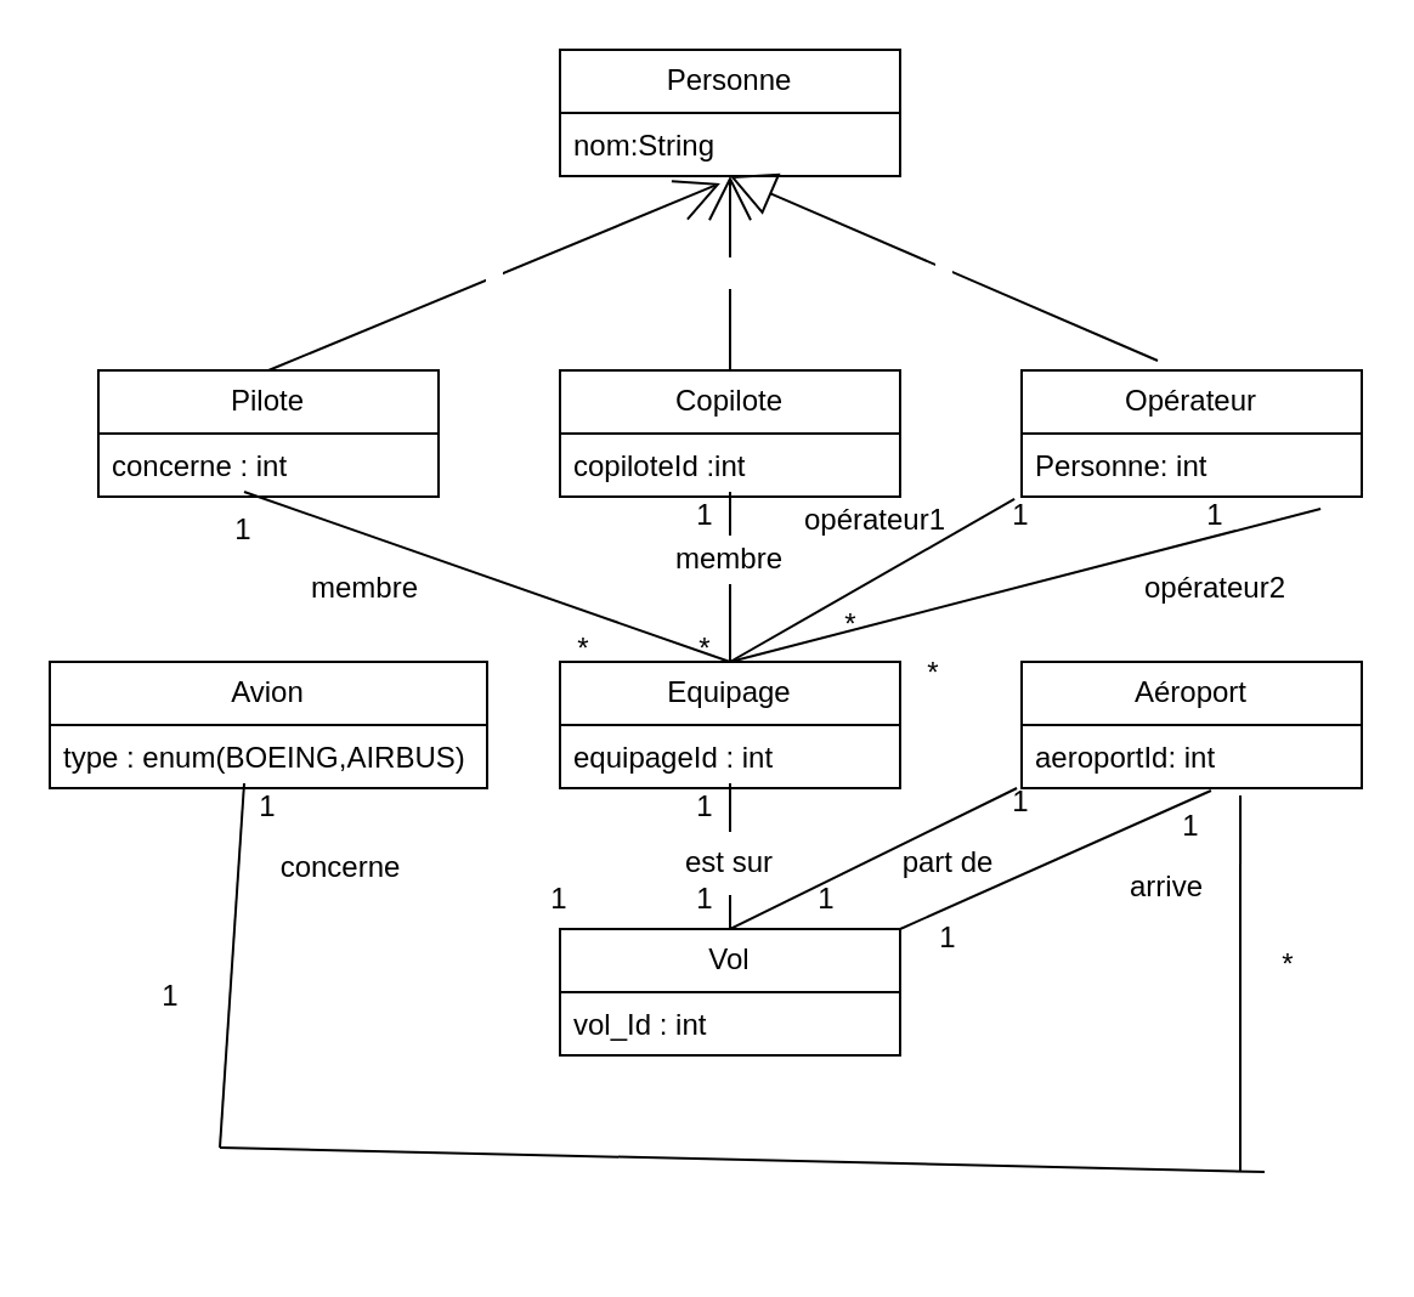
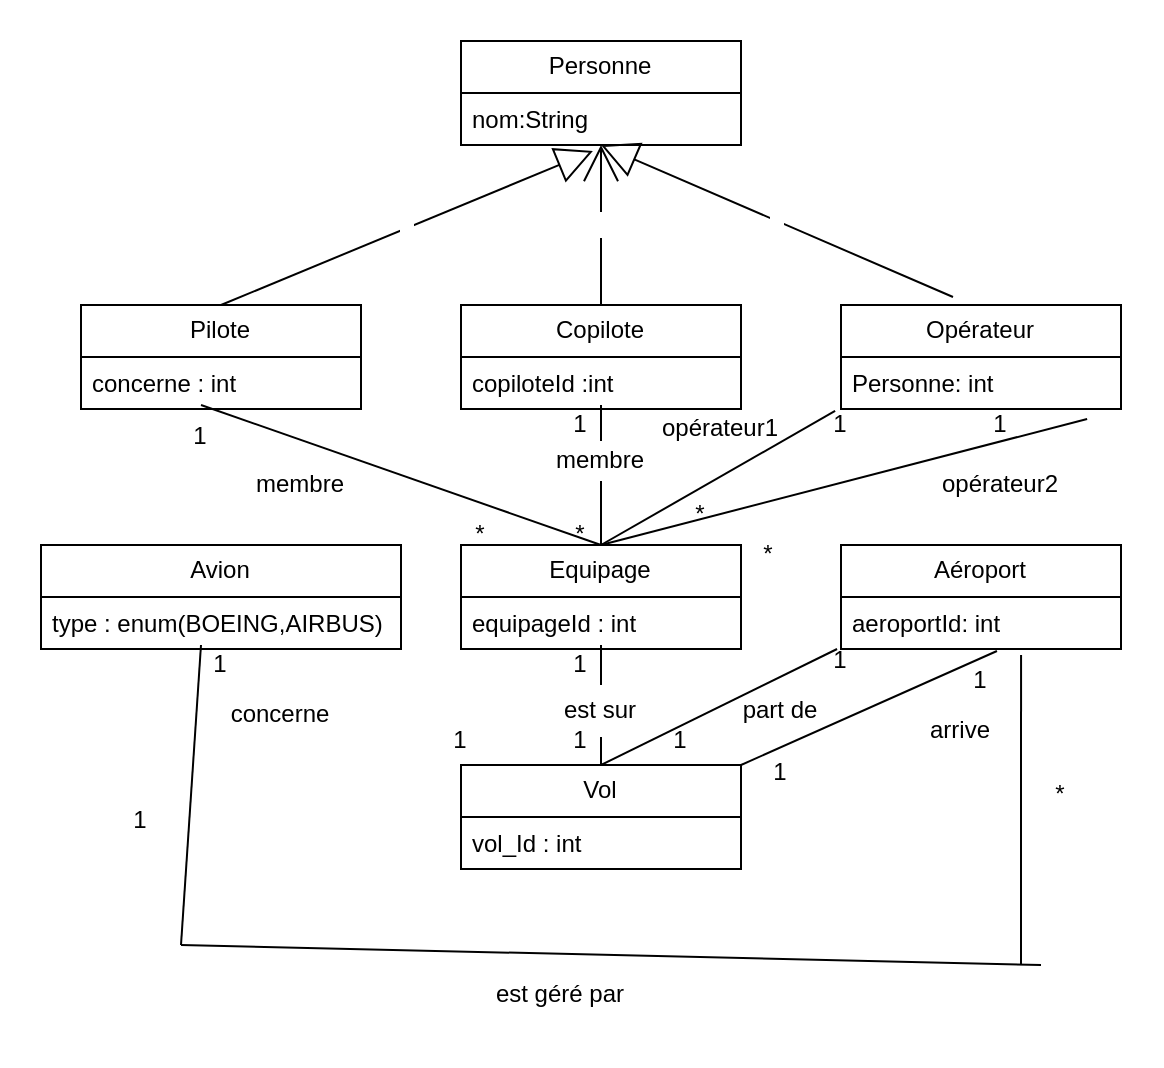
  <mxCell id="0" />
  <mxCell id="1" parent="0" />
  <mxCell id="2" value="Personne" style="swimlane;fontStyle=0;childLayout=stackLayout;horizontal=1;startSize=26;fillColor=none;horizontalStack=0;resizeParent=1;resizeParentMax=0;resizeLast=0;collapsible=1;marginBottom=0;whiteSpace=wrap;html=1;" vertex="1" parent="1"><mxGeometry x="230" y="20" width="140" height="52" as="geometry" /></mxCell>
  <mxCell id="3" value="nom:String" style="text;strokeColor=none;fillColor=none;align=left;verticalAlign=top;spacingLeft=4;spacingRight=4;overflow=hidden;rotatable=0;points=[[0,0.5],[1,0.5]];portConstraint=eastwest;whiteSpace=wrap;html=1;" vertex="1" parent="2"><mxGeometry y="26" width="140" height="26" as="geometry" /></mxCell>
  <mxCell id="4" value="Pilote" style="swimlane;fontStyle=0;childLayout=stackLayout;horizontal=1;startSize=26;fillColor=none;horizontalStack=0;resizeParent=1;resizeParentMax=0;resizeLast=0;collapsible=1;marginBottom=0;whiteSpace=wrap;html=1;" vertex="1" parent="1"><mxGeometry x="40" y="152" width="140" height="52" as="geometry" /></mxCell>
  <mxCell id="5" value="concerne : int" style="text;strokeColor=none;fillColor=none;align=left;verticalAlign=top;spacingLeft=4;spacingRight=4;overflow=hidden;rotatable=0;points=[[0,0.5],[1,0.5]];portConstraint=eastwest;whiteSpace=wrap;html=1;" vertex="1" parent="4"><mxGeometry y="26" width="140" height="26" as="geometry" /></mxCell>
  <mxCell id="6" value="Copilote" style="swimlane;fontStyle=0;childLayout=stackLayout;horizontal=1;startSize=26;fillColor=none;horizontalStack=0;resizeParent=1;resizeParentMax=0;resizeLast=0;collapsible=1;marginBottom=0;whiteSpace=wrap;html=1;" vertex="1" parent="1"><mxGeometry x="230" y="152" width="140" height="52" as="geometry" /></mxCell>
  <mxCell id="7" value="copiloteId :int" style="text;strokeColor=none;fillColor=none;align=left;verticalAlign=top;spacingLeft=4;spacingRight=4;overflow=hidden;rotatable=0;points=[[0,0.5],[1,0.5]];portConstraint=eastwest;whiteSpace=wrap;html=1;" vertex="1" parent="6"><mxGeometry y="26" width="140" height="26" as="geometry" /></mxCell>
  <mxCell id="8" value="Opérateur" style="swimlane;fontStyle=0;childLayout=stackLayout;horizontal=1;startSize=26;fillColor=none;horizontalStack=0;resizeParent=1;resizeParentMax=0;resizeLast=0;collapsible=1;marginBottom=0;whiteSpace=wrap;html=1;" vertex="1" parent="1"><mxGeometry x="420" y="152" width="140" height="52" as="geometry" /></mxCell>
  <mxCell id="9" value="Personne: int" style="text;strokeColor=none;fillColor=none;align=left;verticalAlign=top;spacingLeft=4;spacingRight=4;overflow=hidden;rotatable=0;points=[[0,0.5],[1,0.5]];portConstraint=eastwest;whiteSpace=wrap;html=1;" vertex="1" parent="8"><mxGeometry y="26" width="140" height="26" as="geometry" /></mxCell>
  <mxCell id="10" value="Equipage" style="swimlane;fontStyle=0;childLayout=stackLayout;horizontal=1;startSize=26;fillColor=none;horizontalStack=0;resizeParent=1;resizeParentMax=0;resizeLast=0;collapsible=1;marginBottom=0;whiteSpace=wrap;html=1;" vertex="1" parent="1"><mxGeometry x="230" y="272" width="140" height="52" as="geometry" /></mxCell>
  <mxCell id="11" value="equipageId : int " style="text;strokeColor=none;fillColor=none;align=left;verticalAlign=top;spacingLeft=4;spacingRight=4;overflow=hidden;rotatable=0;points=[[0,0.5],[1,0.5]];portConstraint=eastwest;whiteSpace=wrap;html=1;" vertex="1" parent="10"><mxGeometry y="26" width="140" height="26" as="geometry" /></mxCell>
  <mxCell id="12" value="Avion" style="swimlane;fontStyle=0;childLayout=stackLayout;horizontal=1;startSize=26;fillColor=none;horizontalStack=0;resizeParent=1;resizeParentMax=0;resizeLast=0;collapsible=1;marginBottom=0;whiteSpace=wrap;html=1;" vertex="1" parent="1"><mxGeometry x="20" y="272" width="180" height="52" as="geometry" /></mxCell>
  <mxCell id="13" value="&lt;div&gt;type : enum(BOEING,AIRBUS)&lt;/div&gt;&lt;div&gt;&lt;br&gt;&lt;/div&gt;" style="text;strokeColor=none;fillColor=none;align=left;verticalAlign=top;spacingLeft=4;spacingRight=4;overflow=hidden;rotatable=0;points=[[0,0.5],[1,0.5]];portConstraint=eastwest;whiteSpace=wrap;html=1;" vertex="1" parent="12"><mxGeometry y="26" width="180" height="26" as="geometry" /></mxCell>
  <mxCell id="14" value="Aéroport" style="swimlane;fontStyle=0;childLayout=stackLayout;horizontal=1;startSize=26;fillColor=none;horizontalStack=0;resizeParent=1;resizeParentMax=0;resizeLast=0;collapsible=1;marginBottom=0;whiteSpace=wrap;html=1;" vertex="1" parent="1"><mxGeometry x="420" y="272" width="140" height="52" as="geometry" /></mxCell>
  <mxCell id="15" value="aeroportId: int" style="text;strokeColor=none;fillColor=none;align=left;verticalAlign=top;spacingLeft=4;spacingRight=4;overflow=hidden;rotatable=0;points=[[0,0.5],[1,0.5]];portConstraint=eastwest;whiteSpace=wrap;html=1;" vertex="1" parent="14"><mxGeometry y="26" width="140" height="26" as="geometry" /></mxCell>
  <mxCell id="16" value="Vol" style="swimlane;fontStyle=0;childLayout=stackLayout;horizontal=1;startSize=26;fillColor=none;horizontalStack=0;resizeParent=1;resizeParentMax=0;resizeLast=0;collapsible=1;marginBottom=0;whiteSpace=wrap;html=1;" vertex="1" parent="1"><mxGeometry x="230" y="382" width="140" height="52" as="geometry" /></mxCell>
  <mxCell id="17" value="vol_Id : int " style="text;strokeColor=none;fillColor=none;align=left;verticalAlign=top;spacingLeft=4;spacingRight=4;overflow=hidden;rotatable=0;points=[[0,0.5],[1,0.5]];portConstraint=eastwest;whiteSpace=wrap;html=1;" vertex="1" parent="16"><mxGeometry y="26" width="140" height="26" as="geometry" /></mxCell>
  <mxCell id="18" value="" style="endArrow=none;html=1;rounded=0;exitX=0.5;exitY=0;exitDx=0;exitDy=0;entryX=-0.014;entryY=1;entryDx=0;entryDy=0;entryPerimeter=0;" edge="1" parent="1" source="16" target="15"><mxGeometry width="50" height="50" relative="1" as="geometry"><mxPoint x="450" y="372" as="sourcePoint" /><mxPoint x="500" y="322" as="targetPoint" /></mxGeometry></mxCell>
  <mxCell id="19" value="" style="endArrow=none;html=1;rounded=0;" edge="1" parent="1" source="34"><mxGeometry width="50" height="50" relative="1" as="geometry"><mxPoint x="300" y="382" as="sourcePoint" /><mxPoint x="300" y="322" as="targetPoint" /></mxGeometry></mxCell>
  <mxCell id="20" value="" style="endArrow=none;html=1;rounded=0;exitX=0.5;exitY=0;exitDx=0;exitDy=0;entryX=-0.021;entryY=1.038;entryDx=0;entryDy=0;entryPerimeter=0;" edge="1" parent="1" source="10" target="9"><mxGeometry width="50" height="50" relative="1" as="geometry"><mxPoint x="440" y="252" as="sourcePoint" /><mxPoint x="490" y="202" as="targetPoint" /></mxGeometry></mxCell>
  <mxCell id="21" value="" style="endArrow=none;html=1;rounded=0;exitX=0.5;exitY=0;exitDx=0;exitDy=0;" edge="1" parent="1" source="29"><mxGeometry width="50" height="50" relative="1" as="geometry"><mxPoint x="250" y="252" as="sourcePoint" /><mxPoint x="300" y="202" as="targetPoint" /></mxGeometry></mxCell>
  <mxCell id="22" value="" style="endArrow=none;html=1;rounded=0;exitX=0.5;exitY=0;exitDx=0;exitDy=0;" edge="1" parent="1" source="10"><mxGeometry width="50" height="50" relative="1" as="geometry"><mxPoint x="50" y="252" as="sourcePoint" /><mxPoint x="100" y="202" as="targetPoint" /></mxGeometry></mxCell>
- <mxCell id="23" value="&amp;nbsp;&amp;nbsp; " style="endArrow=open;endSize=16;endFill=0;html=1;rounded=0;exitX=0.5;exitY=0;exitDx=0;exitDy=0;entryX=0.471;entryY=1.115;entryDx=0;entryDy=0;entryPerimeter=0;" edge="1" parent="1" source="4" target="3"><mxGeometry width="160" relative="1" as="geometry"><mxPoint x="140" y="82" as="sourcePoint" /><mxPoint x="300" y="82" as="targetPoint" /></mxGeometry></mxCell>
+ <mxCell id="23" value="&amp;nbsp;&amp;nbsp; " style="endArrow=block;endSize=16;endFill=0;html=1;rounded=0;exitX=0.5;exitY=0;exitDx=0;exitDy=0;entryX=0.471;entryY=1.115;entryDx=0;entryDy=0;entryPerimeter=0;" edge="1" parent="1" source="4" target="3"><mxGeometry width="160" relative="1" as="geometry"><mxPoint x="140" y="82" as="sourcePoint" /><mxPoint x="300" y="82" as="targetPoint" /></mxGeometry></mxCell>
  <mxCell id="24" value="&amp;nbsp;&amp;nbsp; " style="endArrow=block;endSize=16;endFill=0;html=1;rounded=0;entryX=0.5;entryY=1;entryDx=0;entryDy=0;exitX=0.4;exitY=-0.077;exitDx=0;exitDy=0;exitPerimeter=0;" edge="1" parent="1" source="8" target="2"><mxGeometry width="160" relative="1" as="geometry"><mxPoint x="160" y="112" as="sourcePoint" /><mxPoint x="320" y="112" as="targetPoint" /></mxGeometry></mxCell>
  <mxCell id="25" value="&amp;nbsp;&amp;nbsp; " style="endArrow=open;endSize=16;endFill=0;html=1;rounded=0;entryX=0.5;entryY=1;entryDx=0;entryDy=0;exitX=0.5;exitY=0;exitDx=0;exitDy=0;" edge="1" parent="1" source="6" target="2"><mxGeometry width="160" relative="1" as="geometry"><mxPoint x="140" y="92" as="sourcePoint" /><mxPoint x="300" y="92" as="targetPoint" /></mxGeometry></mxCell>
  <mxCell id="26" value="membre" style="text;html=1;strokeColor=none;fillColor=none;align=center;verticalAlign=middle;whiteSpace=wrap;rounded=0;" vertex="1" parent="1"><mxGeometry x="120" y="232" width="60" height="20" as="geometry" /></mxCell>
  <mxCell id="27" value="opérateur1" style="text;html=1;strokeColor=none;fillColor=none;align=center;verticalAlign=middle;whiteSpace=wrap;rounded=0;" vertex="1" parent="1"><mxGeometry x="330" y="204" width="60" height="20" as="geometry" /></mxCell>
  <mxCell id="28" value="" style="endArrow=none;html=1;rounded=0;exitX=0.5;exitY=0;exitDx=0;exitDy=0;" edge="1" parent="1" source="10" target="29"><mxGeometry width="50" height="50" relative="1" as="geometry"><mxPoint x="300" y="272" as="sourcePoint" /><mxPoint x="300" y="202" as="targetPoint" /></mxGeometry></mxCell>
  <mxCell id="29" value="membre" style="text;html=1;strokeColor=none;fillColor=none;align=center;verticalAlign=middle;whiteSpace=wrap;rounded=0;" vertex="1" parent="1"><mxGeometry x="270" y="220" width="60" height="20" as="geometry" /></mxCell>
  <mxCell id="30" value="" style="endArrow=none;html=1;rounded=0;exitX=1;exitY=0;exitDx=0;exitDy=0;entryX=0.557;entryY=1.038;entryDx=0;entryDy=0;entryPerimeter=0;" edge="1" parent="1" source="16" target="15"><mxGeometry width="50" height="50" relative="1" as="geometry"><mxPoint x="510" y="372" as="sourcePoint" /><mxPoint x="560" y="322" as="targetPoint" /></mxGeometry></mxCell>
  <mxCell id="31" value="part de" style="text;html=1;strokeColor=none;fillColor=none;align=center;verticalAlign=middle;whiteSpace=wrap;rounded=0;" vertex="1" parent="1"><mxGeometry x="370" y="342" width="40" height="26" as="geometry" /></mxCell>
  <mxCell id="32" value="arrive" style="text;html=1;strokeColor=none;fillColor=none;align=center;verticalAlign=middle;whiteSpace=wrap;rounded=0;" vertex="1" parent="1"><mxGeometry x="460" y="352" width="40" height="26" as="geometry" /></mxCell>
  <mxCell id="33" value="" style="endArrow=none;html=1;rounded=0;" edge="1" parent="1" target="34"><mxGeometry width="50" height="50" relative="1" as="geometry"><mxPoint x="300" y="382" as="sourcePoint" /><mxPoint x="300" y="322" as="targetPoint" /></mxGeometry></mxCell>
  <mxCell id="34" value="est sur" style="text;html=1;strokeColor=none;fillColor=none;align=center;verticalAlign=middle;whiteSpace=wrap;rounded=0;" vertex="1" parent="1"><mxGeometry x="280" y="342" width="40" height="26" as="geometry" /></mxCell>
  <mxCell id="35" value="concerne" style="text;html=1;strokeColor=none;fillColor=none;align=center;verticalAlign=middle;whiteSpace=wrap;rounded=0;" vertex="1" parent="1"><mxGeometry x="110" y="342" width="60" height="30" as="geometry" /></mxCell>
  <mxCell id="36" value="opérateur2" style="text;html=1;strokeColor=none;fillColor=none;align=center;verticalAlign=middle;whiteSpace=wrap;rounded=0;" vertex="1" parent="1"><mxGeometry x="470" y="232" width="60" height="20" as="geometry" /></mxCell>
  <mxCell id="37" value="" style="endArrow=none;html=1;rounded=0;entryX=0.879;entryY=1.192;entryDx=0;entryDy=0;entryPerimeter=0;" edge="1" parent="1" target="9"><mxGeometry width="50" height="50" relative="1" as="geometry"><mxPoint x="300" y="272" as="sourcePoint" /><mxPoint x="427" y="215" as="targetPoint" /></mxGeometry></mxCell>
  <mxCell id="38" value="&lt;div&gt;1&lt;/div&gt;&lt;div&gt;&lt;br&gt;&lt;/div&gt;" style="text;html=1;strokeColor=none;fillColor=none;align=center;verticalAlign=middle;whiteSpace=wrap;rounded=0;" vertex="1" parent="1"><mxGeometry x="60" y="402" width="20" height="30" as="geometry" /></mxCell>
  <mxCell id="39" value="&lt;div&gt;1&lt;/div&gt;&lt;div&gt;&lt;br&gt;&lt;/div&gt;" style="text;html=1;strokeColor=none;fillColor=none;align=center;verticalAlign=middle;whiteSpace=wrap;rounded=0;" vertex="1" parent="1"><mxGeometry x="490" y="204" width="20" height="30" as="geometry" /></mxCell>
  <mxCell id="40" value="*" style="text;html=1;strokeColor=none;fillColor=none;align=center;verticalAlign=middle;whiteSpace=wrap;rounded=0;" vertex="1" parent="1"><mxGeometry x="374" y="262" width="20" height="30" as="geometry" /></mxCell>
  <mxCell id="41" value="&lt;div&gt;1&lt;/div&gt;&lt;div&gt;&lt;br&gt;&lt;/div&gt;" style="text;html=1;strokeColor=none;fillColor=none;align=center;verticalAlign=middle;whiteSpace=wrap;rounded=0;" vertex="1" parent="1"><mxGeometry x="410" y="204" width="20" height="30" as="geometry" /></mxCell>
  <mxCell id="42" value="*" style="text;html=1;strokeColor=none;fillColor=none;align=center;verticalAlign=middle;whiteSpace=wrap;rounded=0;" vertex="1" parent="1"><mxGeometry x="340" y="242" width="20" height="30" as="geometry" /></mxCell>
  <mxCell id="43" value="*" style="text;html=1;strokeColor=none;fillColor=none;align=center;verticalAlign=middle;whiteSpace=wrap;rounded=0;" vertex="1" parent="1"><mxGeometry x="280" y="252" width="20" height="30" as="geometry" /></mxCell>
  <mxCell id="44" value="&lt;div&gt;1&lt;/div&gt;&lt;div&gt;&lt;br&gt;&lt;/div&gt;" style="text;html=1;strokeColor=none;fillColor=none;align=center;verticalAlign=middle;whiteSpace=wrap;rounded=0;" vertex="1" parent="1"><mxGeometry x="280" y="204" width="20" height="30" as="geometry" /></mxCell>
  <mxCell id="45" value="&lt;div&gt;1&lt;/div&gt;&lt;div&gt;&lt;br&gt;&lt;/div&gt;" style="text;html=1;strokeColor=none;fillColor=none;align=center;verticalAlign=middle;whiteSpace=wrap;rounded=0;" vertex="1" parent="1"><mxGeometry x="90" y="210" width="20" height="30" as="geometry" /></mxCell>
  <mxCell id="46" value="*" style="text;html=1;strokeColor=none;fillColor=none;align=center;verticalAlign=middle;whiteSpace=wrap;rounded=0;" vertex="1" parent="1"><mxGeometry x="230" y="252" width="20" height="30" as="geometry" /></mxCell>
  <mxCell id="47" value="&lt;div&gt;1&lt;/div&gt;&lt;div&gt;&lt;br&gt;&lt;/div&gt;" style="text;html=1;strokeColor=none;fillColor=none;align=center;verticalAlign=middle;whiteSpace=wrap;rounded=0;" vertex="1" parent="1"><mxGeometry x="380" y="378" width="20" height="30" as="geometry" /></mxCell>
  <mxCell id="48" value="&lt;div&gt;1&lt;/div&gt;&lt;div&gt;&lt;br&gt;&lt;/div&gt;" style="text;html=1;strokeColor=none;fillColor=none;align=center;verticalAlign=middle;whiteSpace=wrap;rounded=0;" vertex="1" parent="1"><mxGeometry x="410" y="322" width="20" height="30" as="geometry" /></mxCell>
  <mxCell id="49" value="&lt;div&gt;1&lt;/div&gt;&lt;div&gt;&lt;br&gt;&lt;/div&gt;" style="text;html=1;strokeColor=none;fillColor=none;align=center;verticalAlign=middle;whiteSpace=wrap;rounded=0;" vertex="1" parent="1"><mxGeometry x="480" y="332" width="20" height="30" as="geometry" /></mxCell>
  <mxCell id="50" value="&lt;div&gt;1&lt;/div&gt;&lt;div&gt;&lt;br&gt;&lt;/div&gt;" style="text;html=1;strokeColor=none;fillColor=none;align=center;verticalAlign=middle;whiteSpace=wrap;rounded=0;" vertex="1" parent="1"><mxGeometry x="330" y="362" width="20" height="30" as="geometry" /></mxCell>
  <mxCell id="51" value="&lt;div&gt;1&lt;/div&gt;&lt;div&gt;&lt;br&gt;&lt;/div&gt;" style="text;html=1;strokeColor=none;fillColor=none;align=center;verticalAlign=middle;whiteSpace=wrap;rounded=0;" vertex="1" parent="1"><mxGeometry x="280" y="362" width="20" height="30" as="geometry" /></mxCell>
  <mxCell id="52" value="&lt;div&gt;1&lt;/div&gt;&lt;div&gt;&lt;br&gt;&lt;/div&gt;" style="text;html=1;strokeColor=none;fillColor=none;align=center;verticalAlign=middle;whiteSpace=wrap;rounded=0;" vertex="1" parent="1"><mxGeometry x="280" y="324" width="20" height="30" as="geometry" /></mxCell>
  <mxCell id="53" value="&lt;div&gt;1&lt;/div&gt;&lt;div&gt;&lt;br&gt;&lt;/div&gt;" style="text;html=1;strokeColor=none;fillColor=none;align=center;verticalAlign=middle;whiteSpace=wrap;rounded=0;" vertex="1" parent="1"><mxGeometry x="220" y="362" width="20" height="30" as="geometry" /></mxCell>
  <mxCell id="54" value="&lt;div&gt;1&lt;/div&gt;&lt;div&gt;&lt;br&gt;&lt;/div&gt;" style="text;html=1;strokeColor=none;fillColor=none;align=center;verticalAlign=middle;whiteSpace=wrap;rounded=0;" vertex="1" parent="1"><mxGeometry x="100" y="324" width="20" height="30" as="geometry" /></mxCell>
  <mxCell id="55" value="" style="endArrow=none;html=1;rounded=0;" edge="1" parent="1"><mxGeometry width="50" height="50" relative="1" as="geometry"><mxPoint x="90" y="472" as="sourcePoint" /><mxPoint x="100" y="322" as="targetPoint" /></mxGeometry></mxCell>
  <mxCell id="56" value="" style="endArrow=none;html=1;rounded=0;" edge="1" parent="1"><mxGeometry width="50" height="50" relative="1" as="geometry"><mxPoint x="90" y="472" as="sourcePoint" /><mxPoint x="520" y="482" as="targetPoint" /></mxGeometry></mxCell>
  <mxCell id="57" value="" style="endArrow=none;html=1;rounded=0;entryX=0.643;entryY=1.115;entryDx=0;entryDy=0;entryPerimeter=0;" edge="1" parent="1" target="15"><mxGeometry width="50" height="50" relative="1" as="geometry"><mxPoint x="510" y="482" as="sourcePoint" /><mxPoint x="560" y="432" as="targetPoint" /></mxGeometry></mxCell>
  <mxCell id="58" value="*" style="text;html=1;strokeColor=none;fillColor=none;align=center;verticalAlign=middle;whiteSpace=wrap;rounded=0;" vertex="1" parent="1"><mxGeometry x="520" y="382" width="20" height="30" as="geometry" /></mxCell>
+ <mxCell id="59" value="est géré par" style="text;html=1;strokeColor=none;fillColor=none;align=center;verticalAlign=middle;whiteSpace=wrap;rounded=0;" vertex="1" parent="1"><mxGeometry x="230" y="482" width="100" height="30" as="geometry" /></mxCell>
